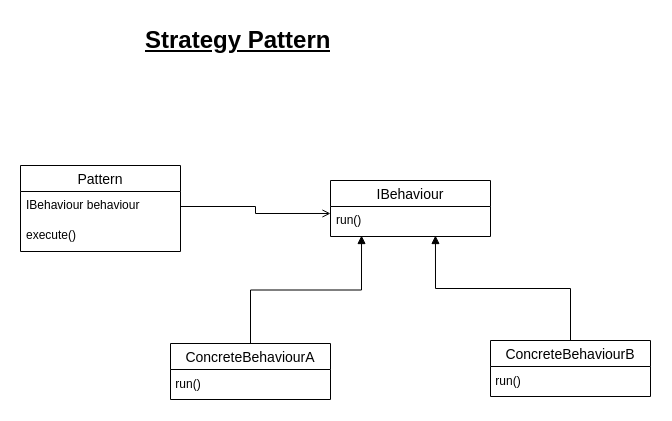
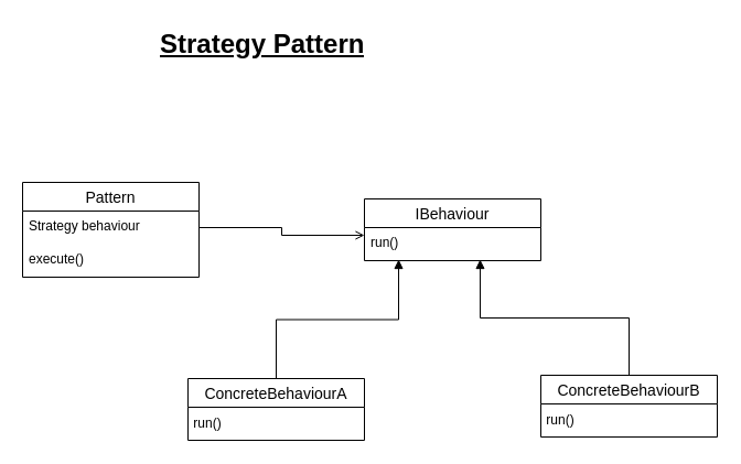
  <mxCell id="0" />
  <mxCell id="1" parent="0" />
  <mxCell id="2" value="IBehaviour" style="swimlane;fontStyle=0;childLayout=stackLayout;horizontal=1;startSize=26;horizontalStack=0;resizeParent=1;resizeParentMax=0;resizeLast=0;collapsible=1;marginBottom=0;align=center;fontSize=14;" parent="1" vertex="1"><mxGeometry x="330" y="180" width="160" height="56" as="geometry" /></mxCell>
  <mxCell id="3" value="run()" style="text;strokeColor=none;fillColor=none;spacingLeft=4;spacingRight=4;overflow=hidden;rotatable=0;points=[[0,0.5],[1,0.5]];portConstraint=eastwest;fontSize=12;" parent="2" vertex="1"><mxGeometry y="26" width="160" height="30" as="geometry" /></mxCell>
  <mxCell id="4" style="edgeStyle=orthogonalEdgeStyle;rounded=0;orthogonalLoop=1;jettySize=auto;html=1;exitX=0.5;exitY=0;exitDx=0;exitDy=0;entryX=0.656;entryY=0.967;entryDx=0;entryDy=0;entryPerimeter=0;endArrow=block;endFill=1;" parent="1" source="5" target="3" edge="1"><mxGeometry relative="1" as="geometry" /></mxCell>
  <mxCell id="5" value="ConcreteBehaviourB" style="swimlane;fontStyle=0;childLayout=stackLayout;horizontal=1;startSize=26;horizontalStack=0;resizeParent=1;resizeParentMax=0;resizeLast=0;collapsible=1;marginBottom=0;align=center;fontSize=14;" parent="1" vertex="1"><mxGeometry x="490" y="340" width="160" height="56" as="geometry" /></mxCell>
  <mxCell id="6" value="&amp;nbsp;run()" style="text;html=1;align=left;verticalAlign=middle;resizable=0;points=[];autosize=1;strokeColor=none;fillColor=none;" parent="5" vertex="1"><mxGeometry y="26" width="160" height="30" as="geometry" /></mxCell>
  <mxCell id="7" style="edgeStyle=orthogonalEdgeStyle;rounded=0;orthogonalLoop=1;jettySize=auto;html=1;exitX=0.5;exitY=0;exitDx=0;exitDy=0;entryX=0.194;entryY=0.967;entryDx=0;entryDy=0;entryPerimeter=0;strokeColor=default;endArrow=block;endFill=1;" parent="1" source="8" target="3" edge="1"><mxGeometry relative="1" as="geometry" /></mxCell>
  <mxCell id="8" value="ConcreteBehaviourA" style="swimlane;fontStyle=0;childLayout=stackLayout;horizontal=1;startSize=26;horizontalStack=0;resizeParent=1;resizeParentMax=0;resizeLast=0;collapsible=1;marginBottom=0;align=center;fontSize=14;" parent="1" vertex="1"><mxGeometry x="170" y="343" width="160" height="56" as="geometry" /></mxCell>
  <mxCell id="9" value="&amp;nbsp;run()" style="text;html=1;align=left;verticalAlign=middle;resizable=0;points=[];autosize=1;strokeColor=none;fillColor=none;" parent="8" vertex="1"><mxGeometry y="26" width="160" height="30" as="geometry" /></mxCell>
  <mxCell id="10" value="Pattern" style="swimlane;fontStyle=0;childLayout=stackLayout;horizontal=1;startSize=26;horizontalStack=0;resizeParent=1;resizeParentMax=0;resizeLast=0;collapsible=1;marginBottom=0;align=center;fontSize=14;" parent="1" vertex="1"><mxGeometry x="20" y="165" width="160" height="86" as="geometry" /></mxCell>
- <mxCell id="11" value="IBehaviour behaviour" style="text;strokeColor=none;fillColor=none;spacingLeft=4;spacingRight=4;overflow=hidden;rotatable=0;points=[[0,0.5],[1,0.5]];portConstraint=eastwest;fontSize=12;" parent="10" vertex="1"><mxGeometry y="26" width="160" height="30" as="geometry" /></mxCell>
+ <mxCell id="11" value="Strategy behaviour" style="text;strokeColor=none;fillColor=none;spacingLeft=4;spacingRight=4;overflow=hidden;rotatable=0;points=[[0,0.5],[1,0.5]];portConstraint=eastwest;fontSize=12;" parent="10" vertex="1"><mxGeometry y="26" width="160" height="30" as="geometry" /></mxCell>
  <mxCell id="12" value="execute()" style="text;strokeColor=none;fillColor=none;spacingLeft=4;spacingRight=4;overflow=hidden;rotatable=0;points=[[0,0.5],[1,0.5]];portConstraint=eastwest;fontSize=12;" parent="10" vertex="1"><mxGeometry y="56" width="160" height="30" as="geometry" /></mxCell>
  <mxCell id="13" style="edgeStyle=orthogonalEdgeStyle;rounded=0;orthogonalLoop=1;jettySize=auto;html=1;exitX=1;exitY=0.5;exitDx=0;exitDy=0;entryX=0;entryY=0.233;entryDx=0;entryDy=0;entryPerimeter=0;endArrow=open;strokeWidth=1;shadow=0;endFill=0;" parent="1" source="11" target="3" edge="1"><mxGeometry relative="1" as="geometry" /></mxCell>
  <mxCell id="14" value="&lt;h1&gt;Strategy Pattern&lt;/h1&gt;" style="text;html=1;strokeColor=none;fillColor=none;spacing=5;spacingTop=-20;whiteSpace=wrap;overflow=hidden;rounded=0;fontStyle=4" parent="1" vertex="1"><mxGeometry x="140" y="20" width="260" height="110" as="geometry" /></mxCell>
